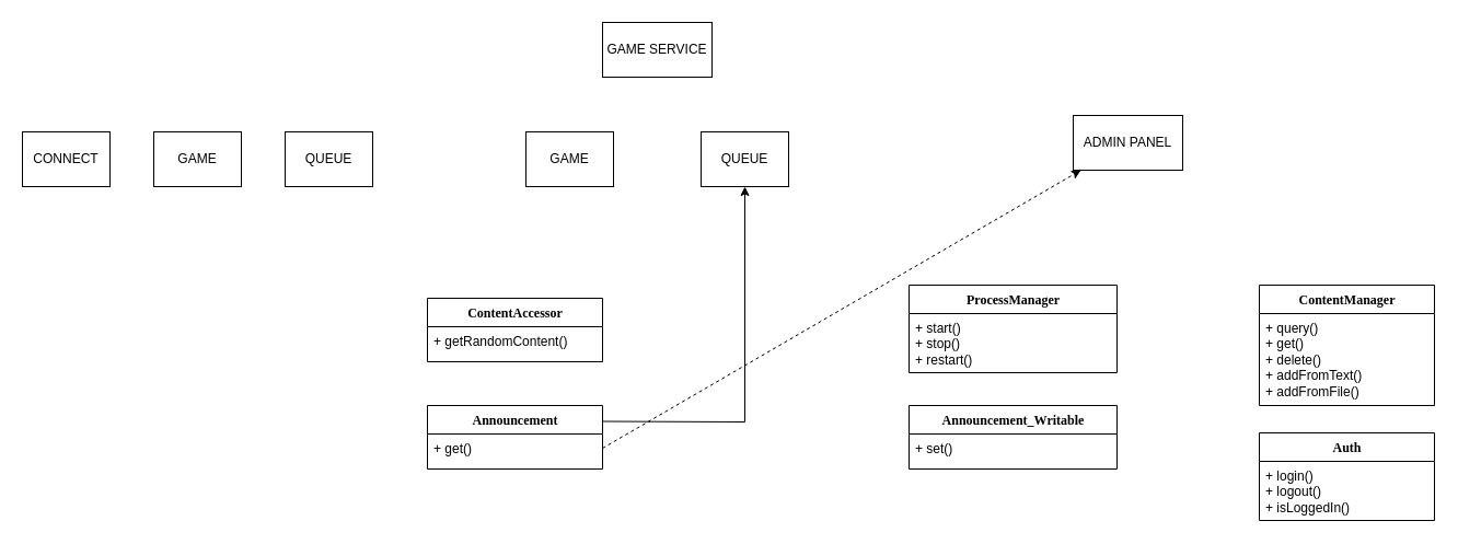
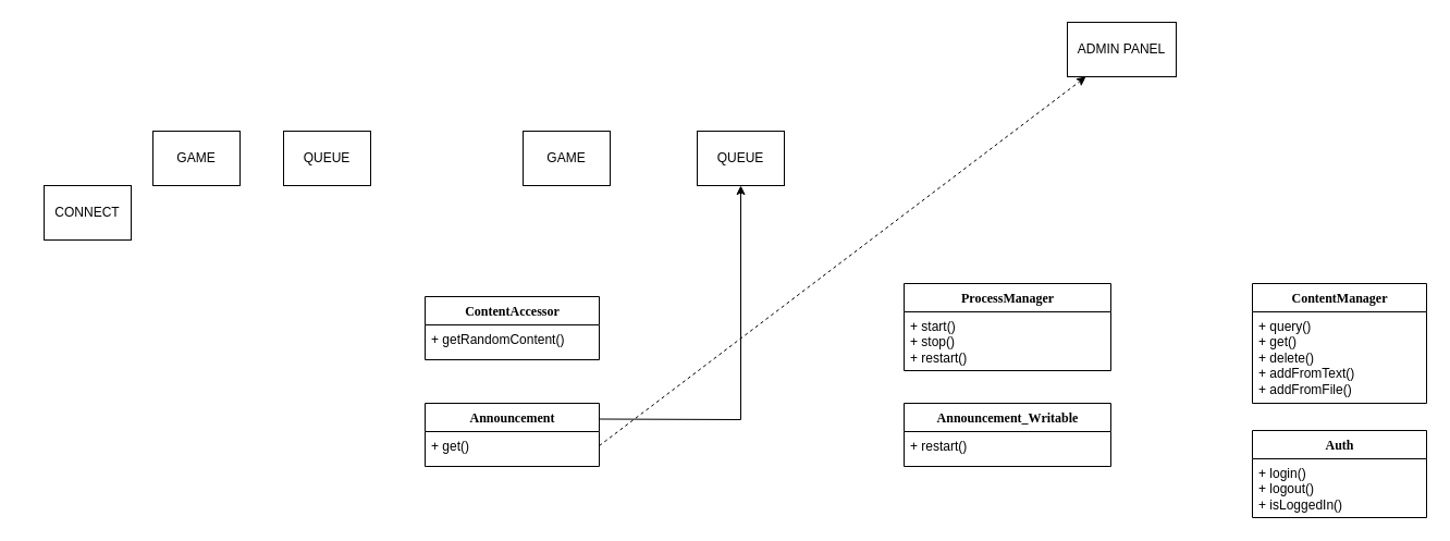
  <mxCell id="0" />
  <mxCell id="1" parent="0" />
  <mxCell id="2" value="ContentAccessor" style="swimlane;html=1;fontStyle=1;align=center;verticalAlign=top;childLayout=stackLayout;horizontal=1;startSize=26;horizontalStack=0;resizeParent=1;resizeLast=0;collapsible=1;marginBottom=0;swimlaneFillColor=#ffffff;rounded=0;shadow=0;comic=0;labelBackgroundColor=none;strokeWidth=1;fillColor=none;fontFamily=Verdana;fontSize=12" parent="1" vertex="1"><mxGeometry x="390" y="272" width="160" height="58" as="geometry"><mxRectangle x="35" y="132" width="100" height="26" as="alternateBounds" /></mxGeometry></mxCell>
  <mxCell id="3" value="+ getRandomContent()&amp;nbsp;" style="text;html=1;strokeColor=none;fillColor=none;align=left;verticalAlign=top;spacingLeft=4;spacingRight=4;whiteSpace=wrap;overflow=hidden;rotatable=0;points=[[0,0.5],[1,0.5]];portConstraint=eastwest;" parent="2" vertex="1"><mxGeometry y="26" width="160" height="26" as="geometry" /></mxCell>
- <mxCell id="4" value="GAME SERVICE" style="rounded=0;whiteSpace=wrap;html=1;strokeColor=default;" parent="1" vertex="1"><mxGeometry x="550" y="20" width="100" height="50" as="geometry" /></mxCell>
- <mxCell id="5" value="ADMIN PANEL" style="rounded=0;whiteSpace=wrap;html=1;strokeColor=default;" parent="1" vertex="1"><mxGeometry x="980" y="105" width="100" height="50" as="geometry" /></mxCell>
- <mxCell id="6" value="CONNECT" style="rounded=0;whiteSpace=wrap;html=1;strokeColor=default;" parent="1" vertex="1"><mxGeometry x="20" y="120" width="80" height="50" as="geometry" /></mxCell>
+ <mxCell id="5" value="ADMIN PANEL" style="rounded=0;whiteSpace=wrap;html=1;strokeColor=default;" parent="1" vertex="1"><mxGeometry x="980" y="20" width="100" height="50" as="geometry" /></mxCell>
+ <mxCell id="6" value="CONNECT" style="rounded=0;whiteSpace=wrap;html=1;strokeColor=default;" parent="1" vertex="1"><mxGeometry x="40" y="170" width="80" height="50" as="geometry" /></mxCell>
  <mxCell id="7" value="GAME" style="rounded=0;whiteSpace=wrap;html=1;strokeColor=default;" parent="1" vertex="1"><mxGeometry x="140" y="120" width="80" height="50" as="geometry" /></mxCell>
  <mxCell id="8" value="QUEUE" style="rounded=0;whiteSpace=wrap;html=1;strokeColor=default;" parent="1" vertex="1"><mxGeometry x="260" y="120" width="80" height="50" as="geometry" /></mxCell>
  <mxCell id="9" value="GAME" style="rounded=0;whiteSpace=wrap;html=1;strokeColor=default;" parent="1" vertex="1"><mxGeometry x="480" y="120" width="80" height="50" as="geometry" /></mxCell>
  <mxCell id="10" value="QUEUE" style="rounded=0;whiteSpace=wrap;html=1;strokeColor=default;" parent="1" vertex="1"><mxGeometry x="640" y="120" width="80" height="50" as="geometry" /></mxCell>
  <mxCell id="11" value="ProcessManager" style="swimlane;html=1;fontStyle=1;align=center;verticalAlign=top;childLayout=stackLayout;horizontal=1;startSize=26;horizontalStack=0;resizeParent=1;resizeLast=0;collapsible=1;marginBottom=0;swimlaneFillColor=#ffffff;rounded=0;shadow=0;comic=0;labelBackgroundColor=none;strokeWidth=1;fillColor=none;fontFamily=Verdana;fontSize=12" parent="1" vertex="1"><mxGeometry x="830" y="260" width="190" height="80" as="geometry"><mxRectangle x="35" y="132" width="100" height="26" as="alternateBounds" /></mxGeometry></mxCell>
  <mxCell id="12" value="+ start()&amp;nbsp;&lt;br&gt;+ stop()&lt;br&gt;+ restart()" style="text;html=1;strokeColor=none;fillColor=none;align=left;verticalAlign=top;spacingLeft=4;spacingRight=4;whiteSpace=wrap;overflow=hidden;rotatable=0;points=[[0,0.5],[1,0.5]];portConstraint=eastwest;" parent="11" vertex="1"><mxGeometry y="26" width="190" height="54" as="geometry" /></mxCell>
  <mxCell id="13" value="Auth" style="swimlane;html=1;fontStyle=1;align=center;verticalAlign=top;childLayout=stackLayout;horizontal=1;startSize=26;horizontalStack=0;resizeParent=1;resizeLast=0;collapsible=1;marginBottom=0;swimlaneFillColor=#ffffff;rounded=0;shadow=0;comic=0;labelBackgroundColor=none;strokeWidth=1;fillColor=none;fontFamily=Verdana;fontSize=12" parent="1" vertex="1"><mxGeometry x="1150" y="395" width="160" height="80" as="geometry"><mxRectangle x="35" y="132" width="100" height="26" as="alternateBounds" /></mxGeometry></mxCell>
  <mxCell id="14" value="+ login()&amp;nbsp;&lt;br&gt;+ logout()&lt;br&gt;+ isLoggedIn()&lt;br&gt;" style="text;html=1;strokeColor=none;fillColor=none;align=left;verticalAlign=top;spacingLeft=4;spacingRight=4;whiteSpace=wrap;overflow=hidden;rotatable=0;points=[[0,0.5],[1,0.5]];portConstraint=eastwest;" parent="13" vertex="1"><mxGeometry y="26" width="160" height="54" as="geometry" /></mxCell>
  <mxCell id="15" value="ContentManager" style="swimlane;html=1;fontStyle=1;align=center;verticalAlign=top;childLayout=stackLayout;horizontal=1;startSize=26;horizontalStack=0;resizeParent=1;resizeLast=0;collapsible=1;marginBottom=0;swimlaneFillColor=#ffffff;rounded=0;shadow=0;comic=0;labelBackgroundColor=none;strokeWidth=1;fillColor=none;fontFamily=Verdana;fontSize=12" parent="1" vertex="1"><mxGeometry x="1150" y="260" width="160" height="110" as="geometry"><mxRectangle x="35" y="132" width="100" height="26" as="alternateBounds" /></mxGeometry></mxCell>
  <mxCell id="16" value="+ query()&amp;nbsp;&lt;br&gt;+ get()&lt;br&gt;+ delete()&lt;br&gt;+ addFromText()&lt;br&gt;+ addFromFile()" style="text;html=1;strokeColor=none;fillColor=none;align=left;verticalAlign=top;spacingLeft=4;spacingRight=4;whiteSpace=wrap;overflow=hidden;rotatable=0;points=[[0,0.5],[1,0.5]];portConstraint=eastwest;" parent="15" vertex="1"><mxGeometry y="26" width="160" height="84" as="geometry" /></mxCell>
  <mxCell id="17" value="Announcement" style="swimlane;html=1;fontStyle=1;align=center;verticalAlign=top;childLayout=stackLayout;horizontal=1;startSize=26;horizontalStack=0;resizeParent=1;resizeLast=0;collapsible=1;marginBottom=0;swimlaneFillColor=#ffffff;rounded=0;shadow=0;comic=0;labelBackgroundColor=none;strokeWidth=1;fillColor=none;fontFamily=Verdana;fontSize=12" parent="1" vertex="1"><mxGeometry x="390" y="370" width="160" height="58" as="geometry"><mxRectangle x="35" y="132" width="100" height="26" as="alternateBounds" /></mxGeometry></mxCell>
  <mxCell id="18" value="+ get()&amp;nbsp;" style="text;html=1;strokeColor=none;fillColor=none;align=left;verticalAlign=top;spacingLeft=4;spacingRight=4;whiteSpace=wrap;overflow=hidden;rotatable=0;points=[[0,0.5],[1,0.5]];portConstraint=eastwest;" parent="17" vertex="1"><mxGeometry y="26" width="160" height="26" as="geometry" /></mxCell>
  <mxCell id="19" value="Announcement_Writable" style="swimlane;html=1;fontStyle=1;align=center;verticalAlign=top;childLayout=stackLayout;horizontal=1;startSize=26;horizontalStack=0;resizeParent=1;resizeLast=0;collapsible=1;marginBottom=0;swimlaneFillColor=#ffffff;rounded=0;shadow=0;comic=0;labelBackgroundColor=none;strokeWidth=1;fillColor=none;fontFamily=Verdana;fontSize=12" parent="1" vertex="1"><mxGeometry x="830" y="370" width="190" height="58" as="geometry"><mxRectangle x="35" y="132" width="100" height="26" as="alternateBounds" /></mxGeometry></mxCell>
- <mxCell id="20" value="+ set()&amp;nbsp;" style="text;html=1;strokeColor=none;fillColor=none;align=left;verticalAlign=top;spacingLeft=4;spacingRight=4;whiteSpace=wrap;overflow=hidden;rotatable=0;points=[[0,0.5],[1,0.5]];portConstraint=eastwest;" parent="19" vertex="1"><mxGeometry y="26" width="190" height="26" as="geometry" /></mxCell>
+ <mxCell id="20" value="+ restart()&amp;nbsp;" style="text;html=1;strokeColor=none;fillColor=none;align=left;verticalAlign=top;spacingLeft=4;spacingRight=4;whiteSpace=wrap;overflow=hidden;rotatable=0;points=[[0,0.5],[1,0.5]];portConstraint=eastwest;" parent="19" vertex="1"><mxGeometry y="26" width="190" height="26" as="geometry" /></mxCell>
  <mxCell id="21" value="" style="endArrow=classic;html=1;rounded=0;exitX=1;exitY=0.25;exitDx=0;exitDy=0;entryX=0.5;entryY=1;entryDx=0;entryDy=0;" parent="1" source="17" target="10" edge="1"><mxGeometry width="50" height="50" relative="1" as="geometry"><mxPoint x="810" y="500" as="sourcePoint" /><mxPoint x="860" y="450" as="targetPoint" /><Array as="points"><mxPoint x="680" y="385" /></Array></mxGeometry></mxCell>
  <mxCell id="22" value="" style="endArrow=classic;html=1;rounded=0;strokeColor=default;dashed=1;exitX=1;exitY=0.5;exitDx=0;exitDy=0;" parent="1" source="18" target="5" edge="1"><mxGeometry width="50" height="50" relative="1" as="geometry"><mxPoint x="690" y="478" as="sourcePoint" /><mxPoint x="740" y="428" as="targetPoint" /></mxGeometry></mxCell>
